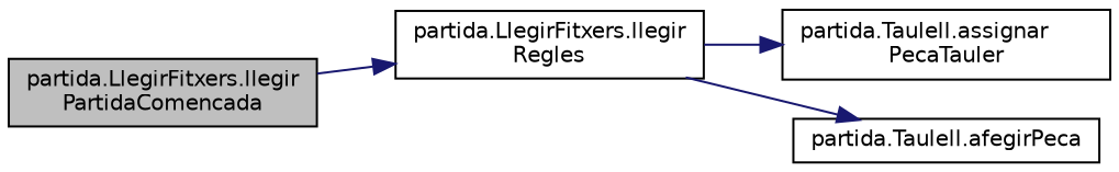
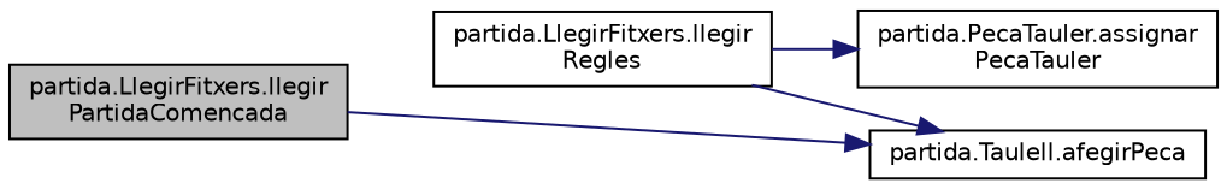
  digraph {
    rankdir=LR
    node [color=black fillcolor=white fontname=Helvetica fontsize=10 shape=record style=filled]
    edge [color=midnightblue fontname=Helvetica fontsize=10 labelfontname=Helvetica labelfontsize=10 style=solid]
    n1 [fillcolor=grey75 fontcolor=black height=0.2 label="partida.LlegirFitxers.llegir\lPartidaComencada" width=0.4]
    n2 [height=0.2 label="partida.LlegirFitxers.llegir\lRegles" width=0.4]
-   n3 [height=0.2 label="partida.Taulell.assignar\lPecaTauler" width=0.4]
+   n3 [height=0.2 label="partida.PecaTauler.assignar\lPecaTauler" width=0.4]
    n4 [height=0.2 label="partida.Taulell.afegirPeca" width=0.4]
-   n1 -> n2
+   n1 -> n4
    n2 -> n3
    n2 -> n4
  }
